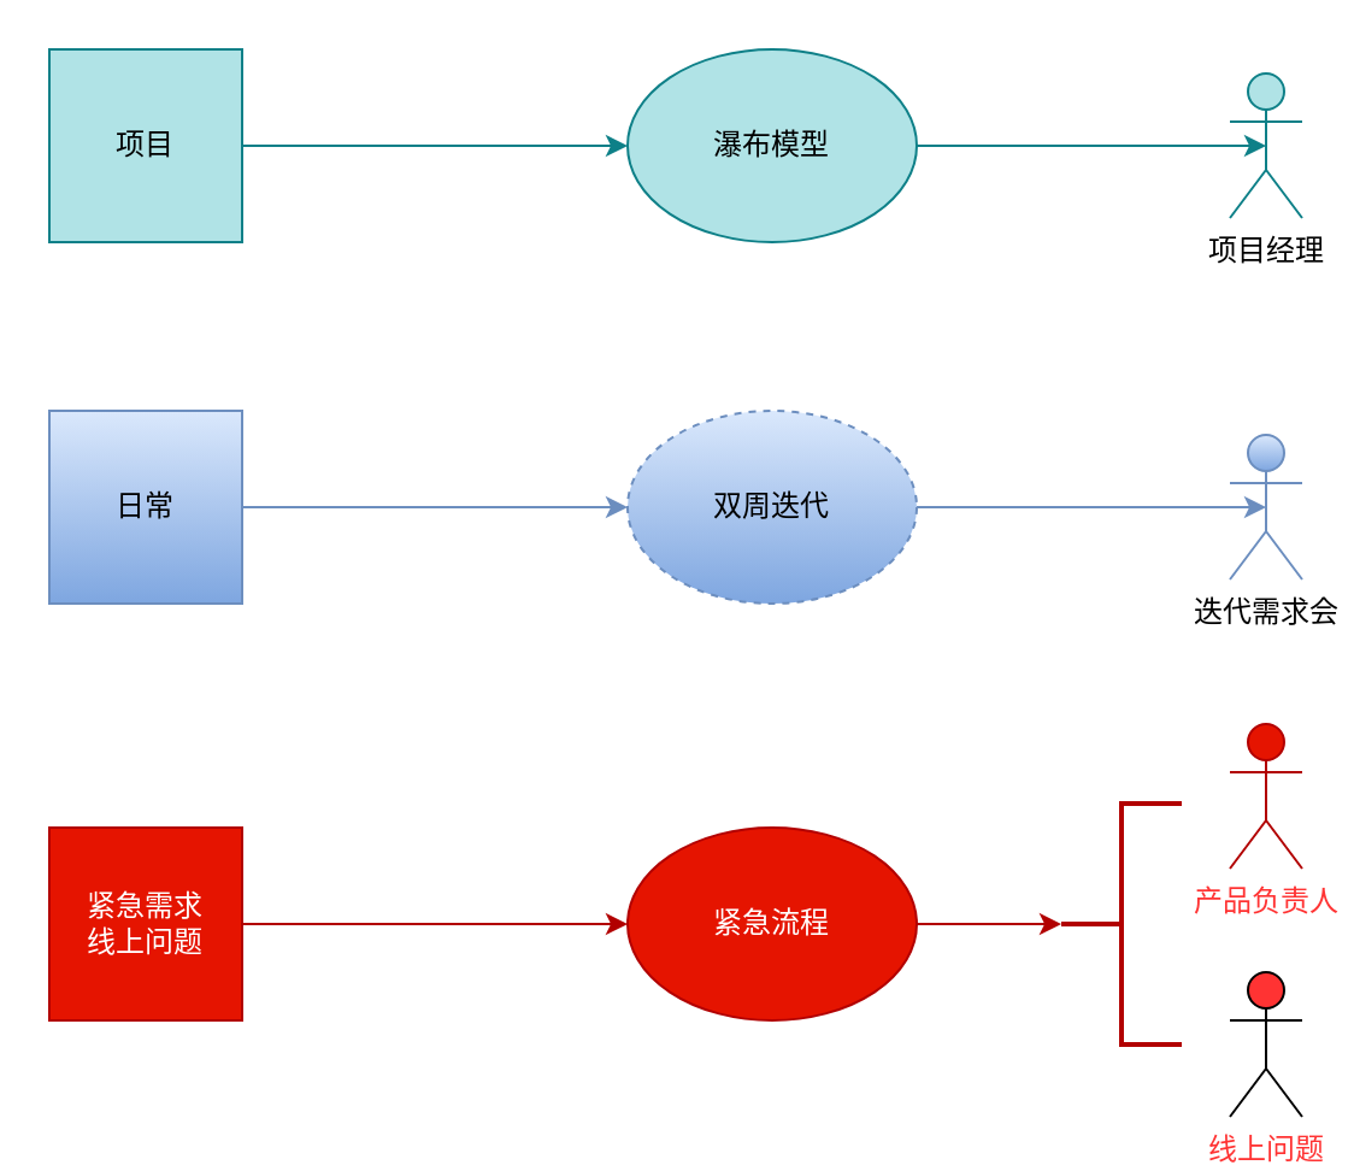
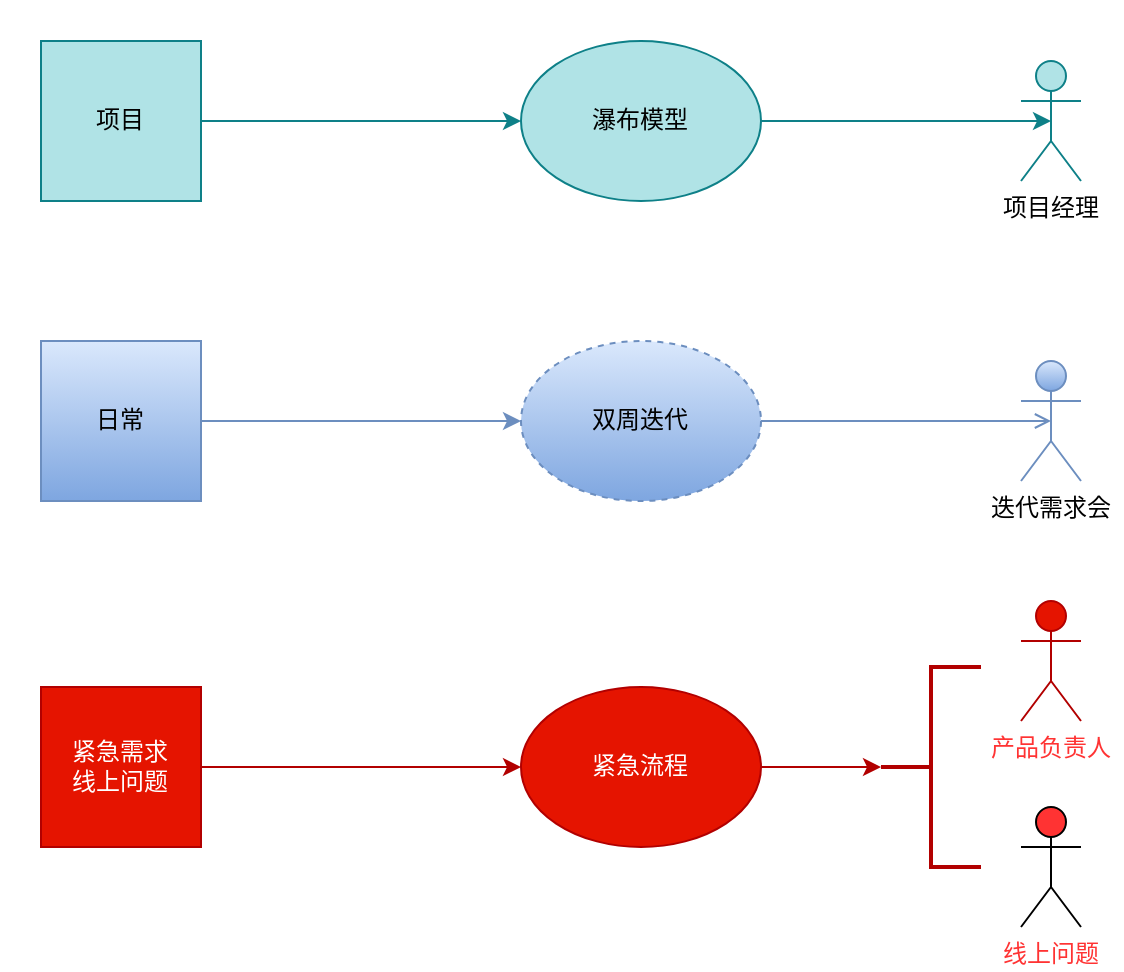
  <mxCell id="0" />
  <mxCell id="1" parent="0" />
  <mxCell id="2" value="" style="edgeStyle=orthogonalEdgeStyle;rounded=0;orthogonalLoop=1;jettySize=auto;html=1;entryX=0;entryY=0.5;entryDx=0;entryDy=0;fillColor=#b0e3e6;strokeColor=#0e8088;" edge="1" parent="1" source="3" target="5"><mxGeometry relative="1" as="geometry"><mxPoint x="200" y="60" as="targetPoint" /></mxGeometry></mxCell>
  <mxCell id="3" value="项目" style="whiteSpace=wrap;html=1;aspect=fixed;fillColor=#b0e3e6;strokeColor=#0e8088;" vertex="1" parent="1"><mxGeometry x="20" y="20" width="80" height="80" as="geometry" /></mxCell>
  <mxCell id="4" value="" style="edgeStyle=orthogonalEdgeStyle;rounded=0;orthogonalLoop=1;jettySize=auto;html=1;entryX=0.5;entryY=0.5;entryDx=0;entryDy=0;entryPerimeter=0;fillColor=#b0e3e6;strokeColor=#0e8088;" edge="1" parent="1" source="5" target="14"><mxGeometry relative="1" as="geometry" /></mxCell>
  <mxCell id="5" value="瀑布模型" style="ellipse;whiteSpace=wrap;html=1;fillColor=#b0e3e6;strokeColor=#0e8088;" vertex="1" parent="1"><mxGeometry x="260" y="20" width="120" height="80" as="geometry" /></mxCell>
  <mxCell id="6" value="" style="edgeStyle=orthogonalEdgeStyle;rounded=0;orthogonalLoop=1;jettySize=auto;html=1;entryX=0;entryY=0.5;entryDx=0;entryDy=0;gradientColor=#7ea6e0;fillColor=#dae8fc;strokeColor=#6c8ebf;" edge="1" parent="1" source="7" target="9"><mxGeometry relative="1" as="geometry"><mxPoint x="200" y="210" as="targetPoint" /></mxGeometry></mxCell>
  <mxCell id="7" value="日常" style="whiteSpace=wrap;html=1;aspect=fixed;gradientColor=#7ea6e0;fillColor=#dae8fc;strokeColor=#6c8ebf;" vertex="1" parent="1"><mxGeometry x="20" y="170" width="80" height="80" as="geometry" /></mxCell>
- <mxCell id="8" value="" style="edgeStyle=orthogonalEdgeStyle;rounded=0;orthogonalLoop=1;jettySize=auto;html=1;entryX=0.5;entryY=0.5;entryDx=0;entryDy=0;entryPerimeter=0;gradientColor=#7ea6e0;fillColor=#dae8fc;strokeColor=#6c8ebf;" edge="1" parent="1" source="9" target="15"><mxGeometry relative="1" as="geometry" /></mxCell>
+ <mxCell id="8" value="" style="edgeStyle=orthogonalEdgeStyle;rounded=0;orthogonalLoop=1;jettySize=auto;html=1;entryX=0.5;entryY=0.5;entryDx=0;entryDy=0;entryPerimeter=0;gradientColor=#7ea6e0;fillColor=#dae8fc;strokeColor=#6c8ebf;endArrow=open;" edge="1" parent="1" source="9" target="15"><mxGeometry relative="1" as="geometry" /></mxCell>
  <mxCell id="9" value="双周迭代" style="ellipse;whiteSpace=wrap;html=1;gradientColor=#7ea6e0;fillColor=#dae8fc;strokeColor=#6c8ebf;dashed=1;" vertex="1" parent="1"><mxGeometry x="260" y="170" width="120" height="80" as="geometry" /></mxCell>
  <mxCell id="10" value="" style="edgeStyle=orthogonalEdgeStyle;rounded=0;orthogonalLoop=1;jettySize=auto;html=1;entryX=0;entryY=0.5;entryDx=0;entryDy=0;fillColor=#e51400;strokeColor=#B20000;" edge="1" parent="1" source="11" target="13"><mxGeometry relative="1" as="geometry"><mxPoint x="200" y="383" as="targetPoint" /></mxGeometry></mxCell>
  <mxCell id="11" value="紧急需求&lt;br&gt;线上问题" style="whiteSpace=wrap;html=1;aspect=fixed;fillColor=#e51400;strokeColor=#B20000;fontColor=#ffffff;" vertex="1" parent="1"><mxGeometry x="20" y="343" width="80" height="80" as="geometry" /></mxCell>
  <mxCell id="12" value="" style="edgeStyle=orthogonalEdgeStyle;rounded=0;orthogonalLoop=1;jettySize=auto;html=1;entryX=0;entryY=0.5;entryDx=0;entryDy=0;entryPerimeter=0;fillColor=#e51400;strokeColor=#B20000;" edge="1" parent="1" source="13" target="18"><mxGeometry relative="1" as="geometry"><mxPoint x="440" y="393" as="targetPoint" /></mxGeometry></mxCell>
  <mxCell id="13" value="紧急流程" style="ellipse;whiteSpace=wrap;html=1;fillColor=#e51400;strokeColor=#B20000;fontColor=#ffffff;" vertex="1" parent="1"><mxGeometry x="260" y="343" width="120" height="80" as="geometry" /></mxCell>
  <mxCell id="14" value="项目经理" style="shape=umlActor;verticalLabelPosition=bottom;labelBackgroundColor=#ffffff;verticalAlign=top;html=1;outlineConnect=0;fillColor=#b0e3e6;strokeColor=#0e8088;" vertex="1" parent="1"><mxGeometry x="510" y="30" width="30" height="60" as="geometry" /></mxCell>
  <mxCell id="15" value="迭代需求会" style="shape=umlActor;verticalLabelPosition=bottom;labelBackgroundColor=#ffffff;verticalAlign=top;html=1;outlineConnect=0;gradientColor=#7ea6e0;fillColor=#dae8fc;strokeColor=#6c8ebf;" vertex="1" parent="1"><mxGeometry x="510" y="180" width="30" height="60" as="geometry" /></mxCell>
  <mxCell id="16" value="&lt;font color=&quot;#ff3333&quot;&gt;线上问题&lt;/font&gt;" style="shape=umlActor;verticalLabelPosition=bottom;labelBackgroundColor=#ffffff;verticalAlign=top;html=1;outlineConnect=0;fillColor=#FF3333;" vertex="1" parent="1"><mxGeometry x="510" y="403" width="30" height="60" as="geometry" /></mxCell>
  <mxCell id="17" value="&lt;font color=&quot;#ff3333&quot;&gt;产品负责人&lt;/font&gt;" style="shape=umlActor;verticalLabelPosition=bottom;labelBackgroundColor=#ffffff;verticalAlign=top;html=1;outlineConnect=0;fillColor=#e51400;strokeColor=#B20000;fontColor=#ffffff;" vertex="1" parent="1"><mxGeometry x="510" y="300" width="30" height="60" as="geometry" /></mxCell>
  <mxCell id="18" value="" style="strokeWidth=2;html=1;shape=mxgraph.flowchart.annotation_2;align=left;labelPosition=right;pointerEvents=1;fillColor=#e51400;strokeColor=#B20000;fontColor=#ffffff;" vertex="1" parent="1"><mxGeometry x="440" y="333" width="50" height="100" as="geometry" /></mxCell>
